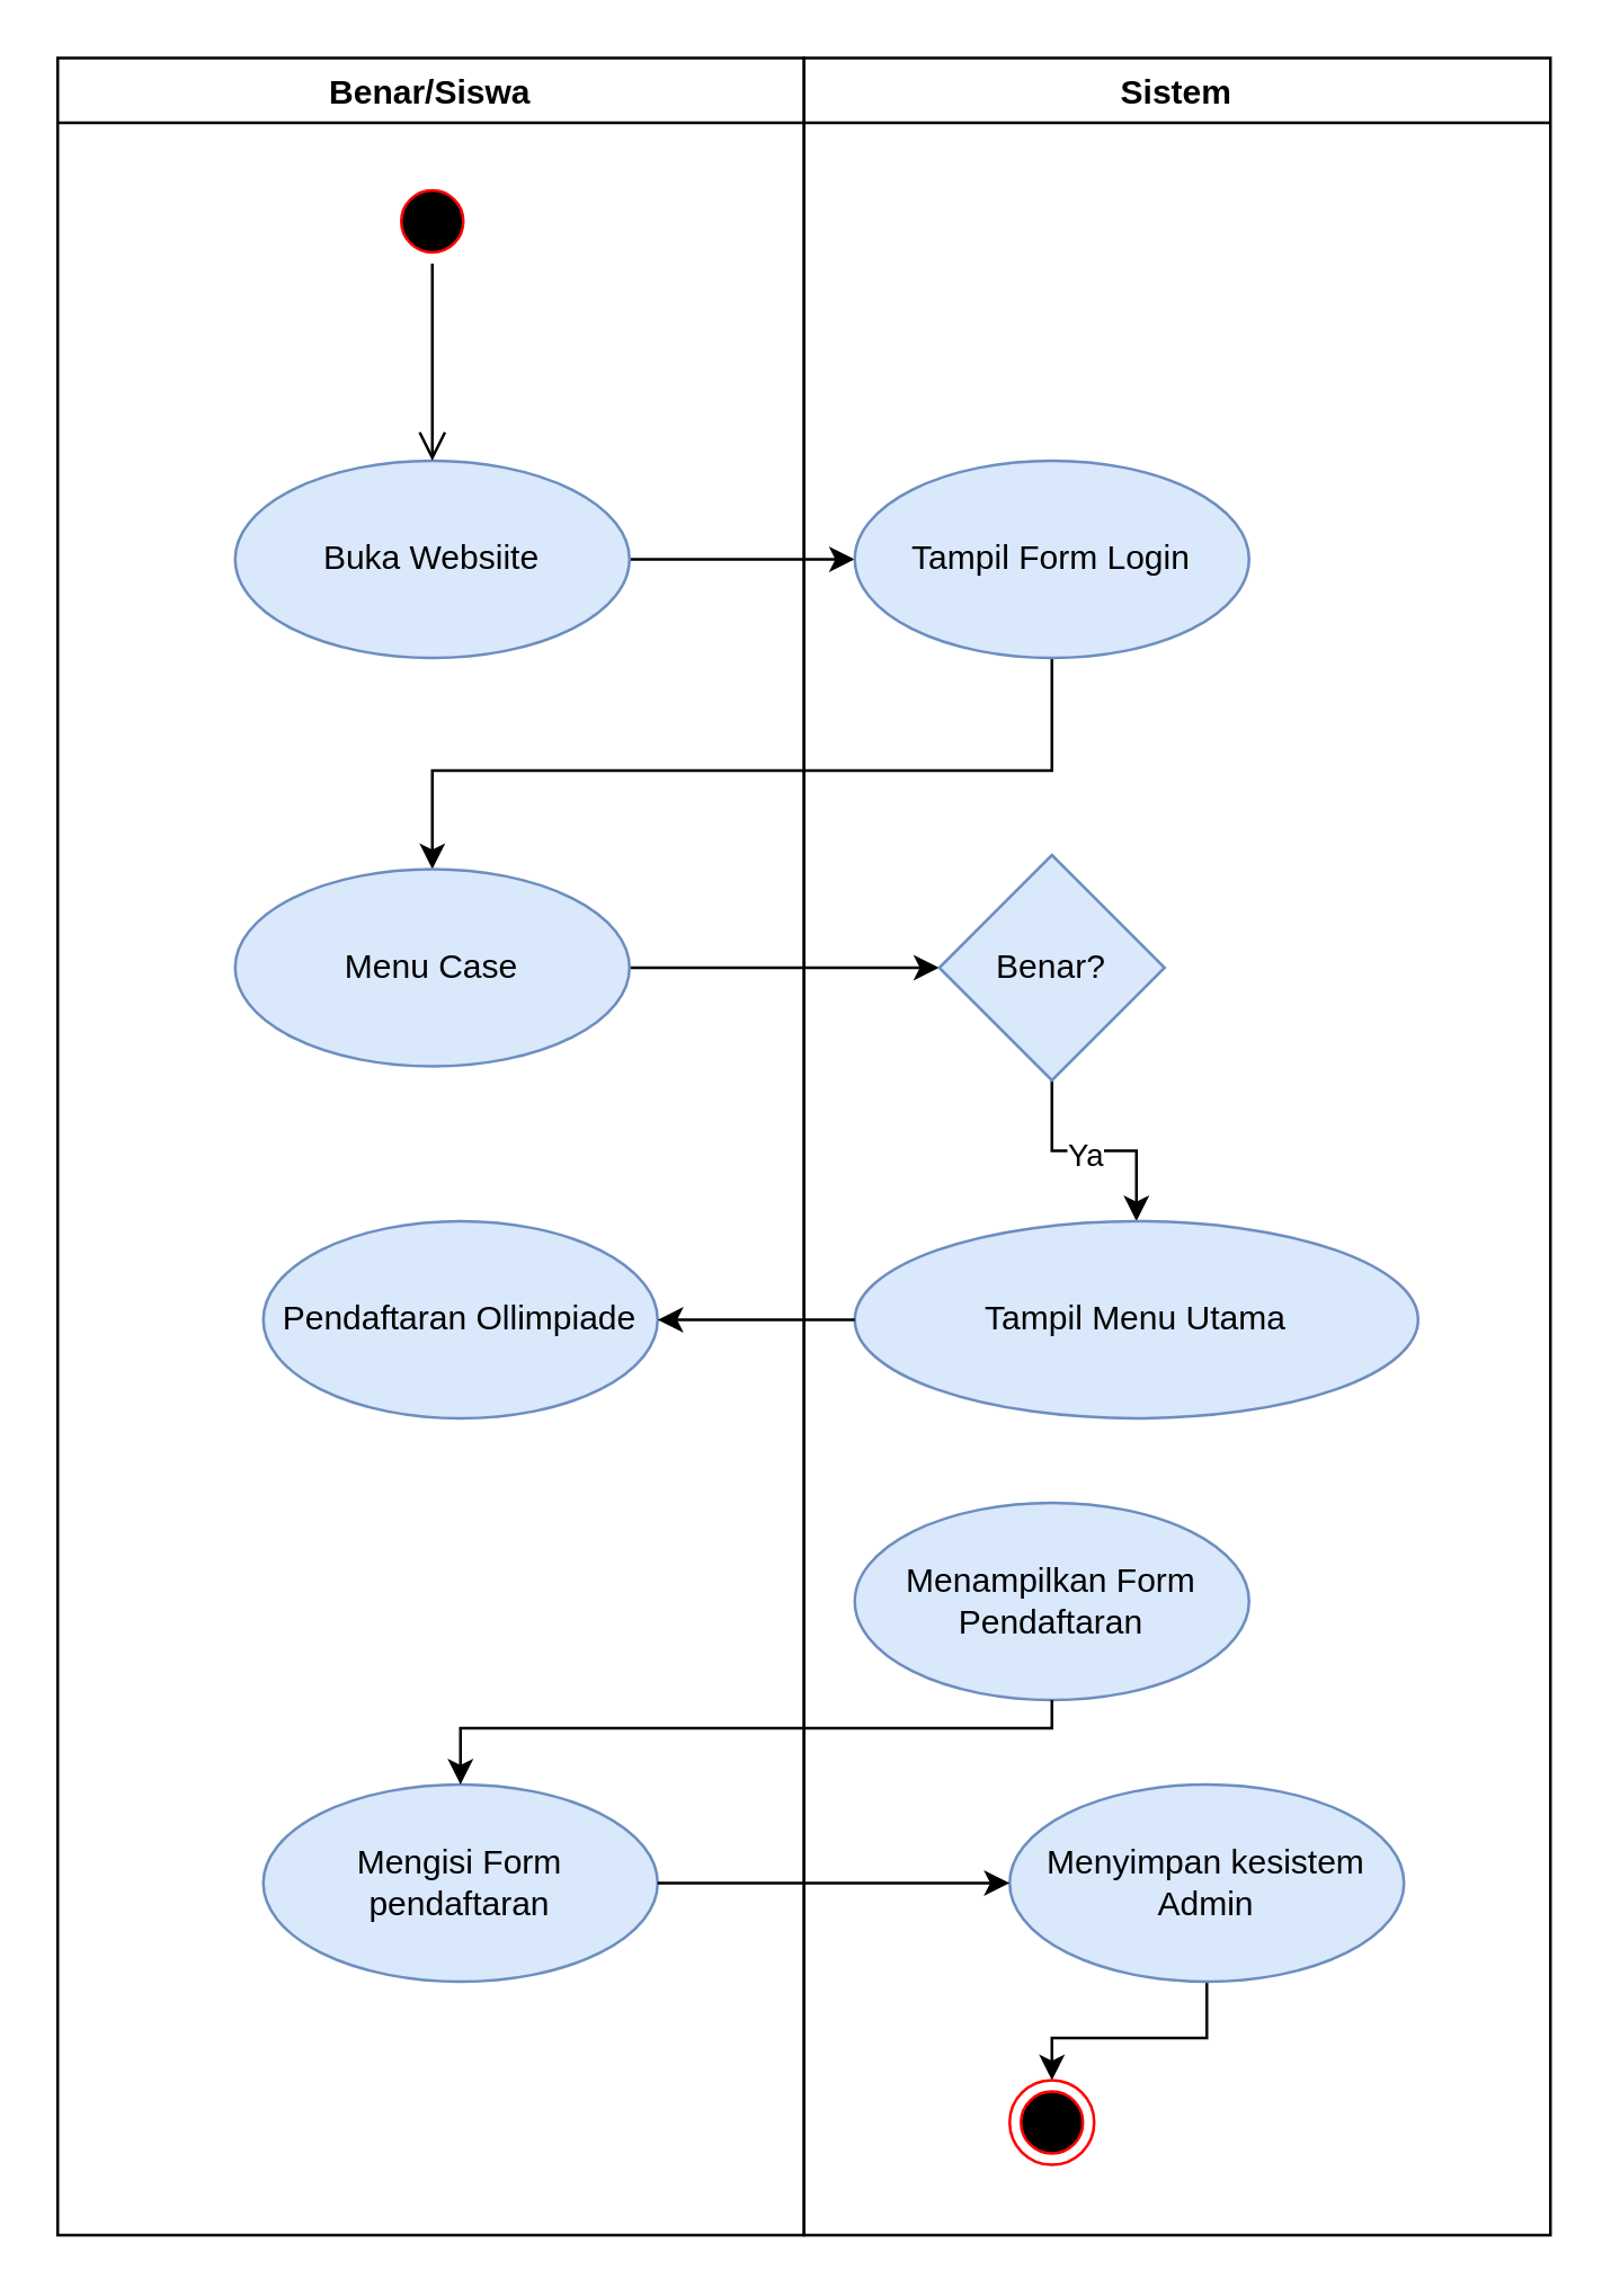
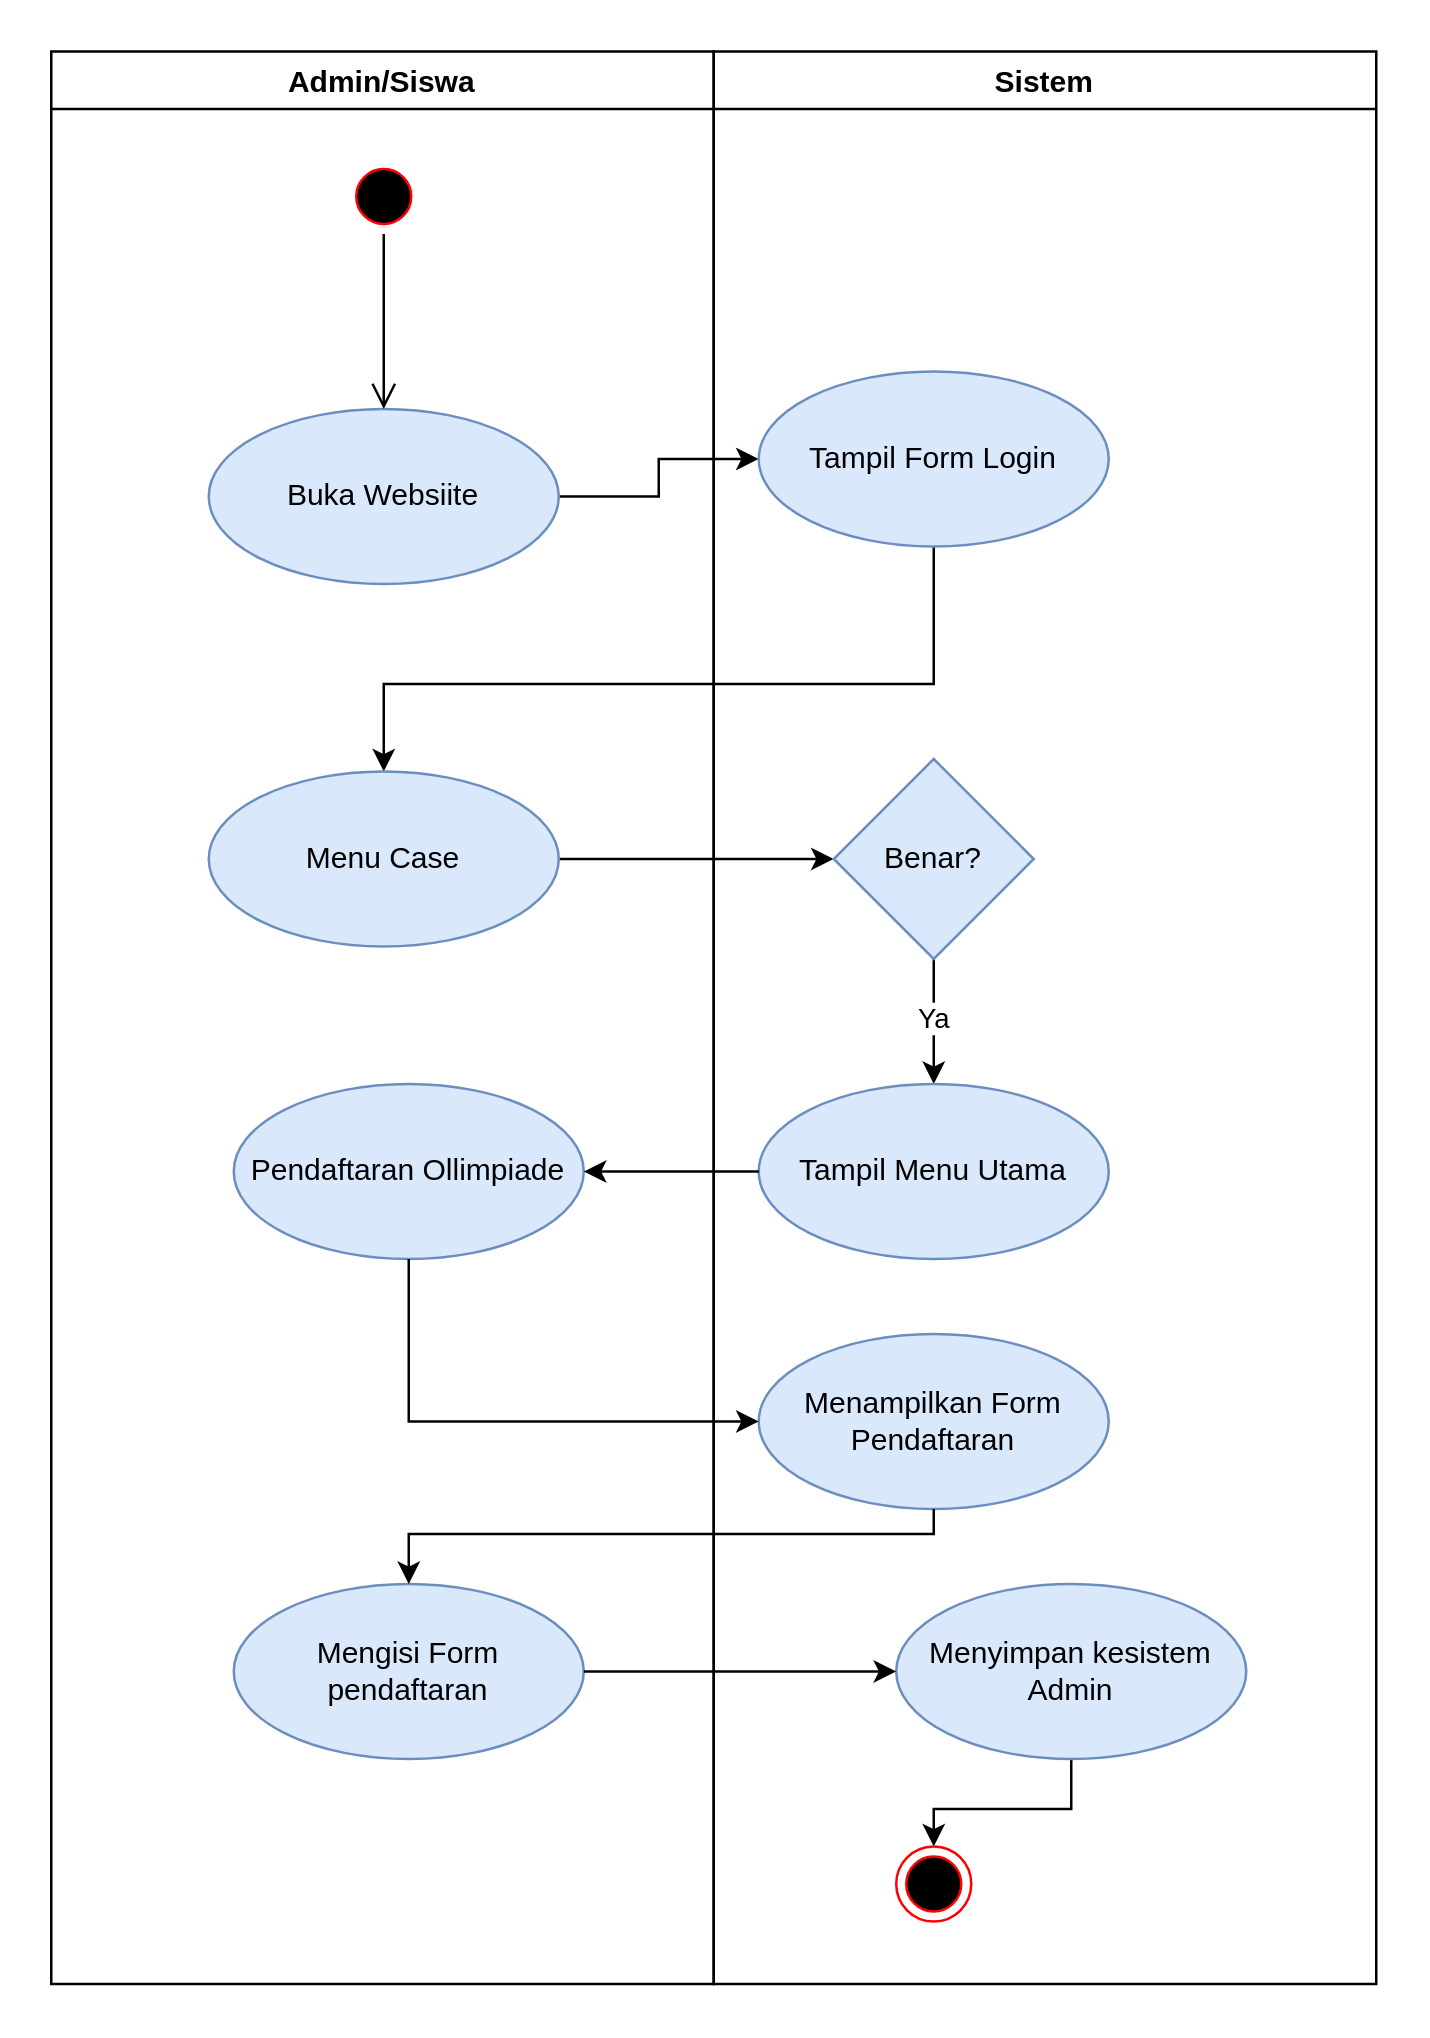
  <mxCell id="0" />
  <mxCell id="1" parent="0" />
  <mxCell id="2" value="" style="edgeStyle=orthogonalEdgeStyle;rounded=0;orthogonalLoop=1;jettySize=auto;html=1;" parent="1" source="3" target="5" edge="1"><mxGeometry relative="1" as="geometry" /></mxCell>
  <mxCell id="3" value="Buka Websiite" style="ellipse;whiteSpace=wrap;html=1;fillColor=#dae8fc;strokeColor=#6c8ebf;" parent="1" vertex="1"><mxGeometry x="83" y="163" width="140" height="70" as="geometry" /></mxCell>
  <mxCell id="4" style="edgeStyle=orthogonalEdgeStyle;rounded=0;orthogonalLoop=1;jettySize=auto;html=1;entryX=0.5;entryY=0;entryDx=0;entryDy=0;" parent="1" source="5" target="7" edge="1"><mxGeometry relative="1" as="geometry"><Array as="points"><mxPoint x="373" y="273" /><mxPoint x="153" y="273" /></Array></mxGeometry></mxCell>
- <mxCell id="5" value="Tampil Form Login" style="ellipse;whiteSpace=wrap;html=1;fillColor=#dae8fc;strokeColor=#6c8ebf;" parent="1" vertex="1"><mxGeometry x="303" y="163" width="140" height="70" as="geometry" /></mxCell>
+ <mxCell id="5" value="Tampil Form Login" style="ellipse;whiteSpace=wrap;html=1;fillColor=#dae8fc;strokeColor=#6c8ebf;" parent="1" vertex="1"><mxGeometry x="303" y="148" width="140" height="70" as="geometry" /></mxCell>
  <mxCell id="6" value="" style="edgeStyle=orthogonalEdgeStyle;rounded=0;orthogonalLoop=1;jettySize=auto;html=1;" parent="1" source="7" target="10" edge="1"><mxGeometry relative="1" as="geometry" /></mxCell>
  <mxCell id="7" value="Menu Case" style="ellipse;whiteSpace=wrap;html=1;fillColor=#dae8fc;strokeColor=#6c8ebf;" parent="1" vertex="1"><mxGeometry x="83" y="308" width="140" height="70" as="geometry" /></mxCell>
  <mxCell id="8" value="" style="edgeStyle=orthogonalEdgeStyle;rounded=0;orthogonalLoop=1;jettySize=auto;html=1;" parent="1" source="10" target="17" edge="1"><mxGeometry relative="1" as="geometry" /></mxCell>
  <mxCell id="9" value="Ya" style="edgeLabel;html=1;align=center;verticalAlign=middle;resizable=0;points=[];" parent="8" vertex="1" connectable="0"><mxGeometry x="-0.1" y="-1" relative="1" as="geometry"><mxPoint as="offset" /></mxGeometry></mxCell>
  <mxCell id="10" value="Benar?" style="rhombus;whiteSpace=wrap;html=1;fillColor=#dae8fc;strokeColor=#6c8ebf;" parent="1" vertex="1"><mxGeometry x="333" y="303" width="80" height="80" as="geometry" /></mxCell>
  <mxCell id="11" value="" style="ellipse;html=1;shape=startState;fillColor=#000000;strokeColor=#ff0000;" parent="1" vertex="1"><mxGeometry x="138" y="63" width="30" height="30" as="geometry" /></mxCell>
  <mxCell id="12" value="" style="edgeStyle=orthogonalEdgeStyle;html=1;verticalAlign=bottom;endArrow=open;endSize=8;strokeColor=#000000;rounded=0;entryX=0.5;entryY=0;entryDx=0;entryDy=0;" parent="1" source="11" target="3" edge="1"><mxGeometry relative="1" as="geometry"><mxPoint x="153" y="153" as="targetPoint" /></mxGeometry></mxCell>
- <mxCell id="13" value="Benar/Siswa" style="swimlane;" parent="1" vertex="1"><mxGeometry x="20" y="20" width="265" height="773" as="geometry" /></mxCell>
+ <mxCell id="13" value="Admin/Siswa" style="swimlane;" parent="1" vertex="1"><mxGeometry x="20" y="20" width="265" height="773" as="geometry" /></mxCell>
  <mxCell id="14" value="Pendaftaran Ollimpiade" style="ellipse;whiteSpace=wrap;html=1;fillColor=#dae8fc;strokeColor=#6c8ebf;" parent="13" vertex="1"><mxGeometry x="73" y="413" width="140" height="70" as="geometry" /></mxCell>
  <mxCell id="15" value="Mengisi Form pendaftaran" style="ellipse;whiteSpace=wrap;html=1;fillColor=#dae8fc;strokeColor=#6c8ebf;" parent="13" vertex="1"><mxGeometry x="73" y="613" width="140" height="70" as="geometry" /></mxCell>
  <mxCell id="16" value="Sistem" style="swimlane;" parent="1" vertex="1"><mxGeometry x="285" y="20" width="265" height="773" as="geometry"><mxRectangle x="425" y="140" width="100" height="30" as="alternateBounds" /></mxGeometry></mxCell>
- <mxCell id="17" value="Tampil Menu Utama" style="ellipse;whiteSpace=wrap;html=1;fillColor=#dae8fc;strokeColor=#6c8ebf;" parent="16" vertex="1"><mxGeometry x="18" y="413" width="200" height="70" as="geometry" /></mxCell>
+ <mxCell id="17" value="Tampil Menu Utama" style="ellipse;whiteSpace=wrap;html=1;fillColor=#dae8fc;strokeColor=#6c8ebf;" parent="16" vertex="1"><mxGeometry x="18" y="413" width="140" height="70" as="geometry" /></mxCell>
  <mxCell id="18" value="Menampilkan Form Pendaftaran" style="ellipse;whiteSpace=wrap;html=1;fillColor=#dae8fc;strokeColor=#6c8ebf;" parent="16" vertex="1"><mxGeometry x="18" y="513" width="140" height="70" as="geometry" /></mxCell>
  <mxCell id="19" value="" style="edgeStyle=orthogonalEdgeStyle;rounded=0;orthogonalLoop=1;jettySize=auto;html=1;" edge="1" parent="16" source="20" target="21"><mxGeometry relative="1" as="geometry" /></mxCell>
  <mxCell id="20" value="Menyimpan kesistem Admin" style="ellipse;whiteSpace=wrap;html=1;fillColor=#dae8fc;strokeColor=#6c8ebf;" parent="16" vertex="1"><mxGeometry x="73" y="613" width="140" height="70" as="geometry" /></mxCell>
  <mxCell id="21" value="" style="ellipse;html=1;shape=endState;fillColor=#000000;strokeColor=#ff0000;" parent="16" vertex="1"><mxGeometry x="73" y="718" width="30" height="30" as="geometry" /></mxCell>
  <mxCell id="22" value="" style="edgeStyle=orthogonalEdgeStyle;rounded=0;orthogonalLoop=1;jettySize=auto;html=1;" parent="1" source="17" target="14" edge="1"><mxGeometry relative="1" as="geometry" /></mxCell>
+ <mxCell id="23" style="edgeStyle=orthogonalEdgeStyle;rounded=0;orthogonalLoop=1;jettySize=auto;html=1;entryX=0;entryY=0.5;entryDx=0;entryDy=0;" parent="1" source="14" target="18" edge="1"><mxGeometry relative="1" as="geometry"><Array as="points"><mxPoint x="163" y="568" /></Array></mxGeometry></mxCell>
  <mxCell id="24" style="edgeStyle=orthogonalEdgeStyle;rounded=0;orthogonalLoop=1;jettySize=auto;html=1;entryX=0.5;entryY=0;entryDx=0;entryDy=0;" parent="1" source="18" target="15" edge="1"><mxGeometry relative="1" as="geometry"><Array as="points"><mxPoint x="373" y="613" /><mxPoint x="163" y="613" /></Array></mxGeometry></mxCell>
  <mxCell id="25" value="" style="edgeStyle=orthogonalEdgeStyle;rounded=0;orthogonalLoop=1;jettySize=auto;html=1;" parent="1" source="15" target="20" edge="1"><mxGeometry relative="1" as="geometry" /></mxCell>
